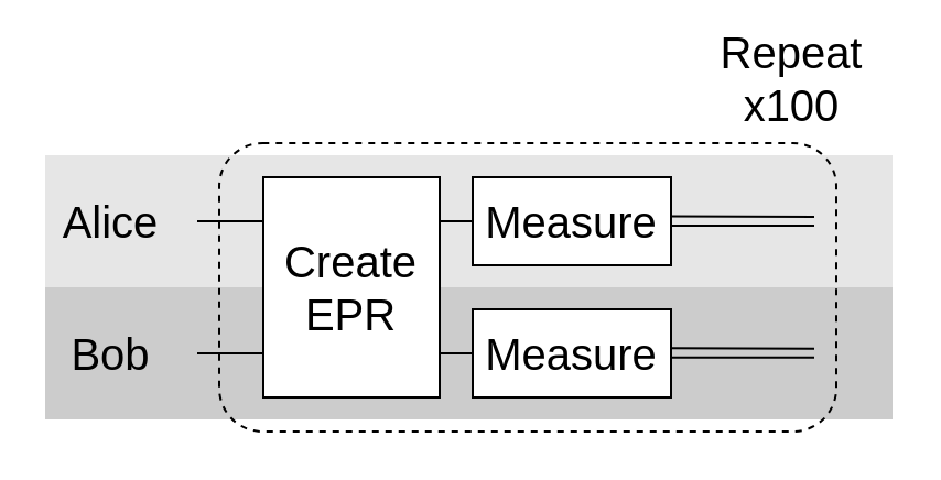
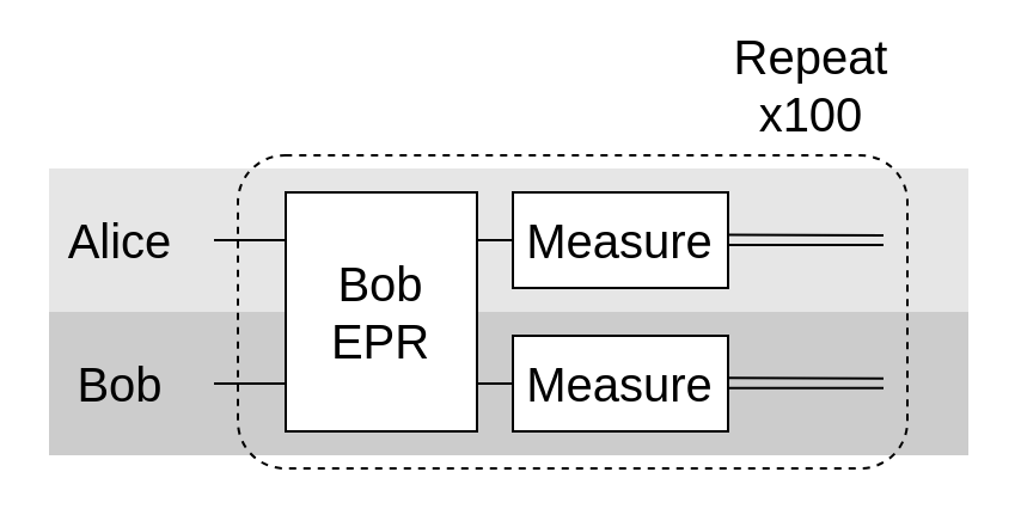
  <mxCell id="0" />
  <mxCell id="1" parent="0" />
  <mxCell id="2" value="" style="rounded=0;whiteSpace=wrap;html=1;fontSize=18;dashed=1;fillColor=#CCCCCC;strokeColor=none;" vertex="1" parent="1"><mxGeometry x="20" y="130" width="384.5" height="60" as="geometry" /></mxCell>
  <mxCell id="3" value="" style="rounded=0;whiteSpace=wrap;html=1;fontSize=18;dashed=1;fillColor=#E6E6E6;strokeColor=none;" vertex="1" parent="1"><mxGeometry x="20" y="70" width="384.5" height="60" as="geometry" /></mxCell>
  <mxCell id="4" value="" style="rounded=1;whiteSpace=wrap;html=1;fontSize=20;fillColor=none;dashed=1;" parent="1" vertex="1"><mxGeometry x="99" y="64.5" width="280" height="131" as="geometry" /></mxCell>
  <mxCell id="5" value="Alice" style="text;html=1;strokeColor=none;fillColor=none;align=center;verticalAlign=middle;whiteSpace=wrap;rounded=0;fontSize=20;" parent="1" vertex="1"><mxGeometry x="20" y="85" width="60" height="30" as="geometry" /></mxCell>
  <mxCell id="6" value="Bob" style="text;html=1;strokeColor=none;fillColor=none;align=center;verticalAlign=middle;whiteSpace=wrap;rounded=0;fontSize=20;" parent="1" vertex="1"><mxGeometry x="20" y="145" width="60" height="30" as="geometry" /></mxCell>
  <mxCell id="7" value="" style="endArrow=none;html=1;fontSize=20;entryX=0;entryY=0.5;entryDx=0;entryDy=0;" parent="1" target="11" edge="1"><mxGeometry width="50" height="50" relative="1" as="geometry"><mxPoint x="89" y="100" as="sourcePoint" /><mxPoint x="539" y="100" as="targetPoint" /></mxGeometry></mxCell>
  <mxCell id="8" value="" style="endArrow=none;html=1;fontSize=20;entryX=0;entryY=0.5;entryDx=0;entryDy=0;" parent="1" edge="1"><mxGeometry width="50" height="50" relative="1" as="geometry"><mxPoint x="89" y="160" as="sourcePoint" /><mxPoint x="214" y="160" as="targetPoint" /></mxGeometry></mxCell>
- <mxCell id="9" value="Create&lt;br&gt;EPR" style="rounded=0;whiteSpace=wrap;html=1;fontSize=20;" parent="1" vertex="1"><mxGeometry x="119" y="80" width="80" height="100" as="geometry" /></mxCell>
- <mxCell id="10" value="Repeat x100" style="text;html=1;strokeColor=none;fillColor=none;align=center;verticalAlign=middle;whiteSpace=wrap;rounded=0;dashed=1;fontSize=20;" parent="1" vertex="1"><mxGeometry x="329" y="20" width="60" height="30" as="geometry" /></mxCell>
+ <mxCell id="9" value="Bob&lt;br&gt;EPR" style="rounded=0;whiteSpace=wrap;html=1;fontSize=20;" parent="1" vertex="1"><mxGeometry x="119" y="80" width="80" height="100" as="geometry" /></mxCell>
+ <mxCell id="10" value="Repeat x100" style="text;html=1;strokeColor=none;fillColor=none;align=center;verticalAlign=middle;whiteSpace=wrap;rounded=0;dashed=1;fontSize=20;" parent="1" vertex="1"><mxGeometry x="309" y="20" width="60" height="30" as="geometry" /></mxCell>
  <mxCell id="11" value="Measure" style="rounded=0;whiteSpace=wrap;html=1;fontSize=20;fillColor=default;" parent="1" vertex="1"><mxGeometry x="214" y="80" width="90" height="40" as="geometry" /></mxCell>
  <mxCell id="12" value="" style="endArrow=none;html=1;fontSize=20;exitX=1;exitY=0.5;exitDx=0;exitDy=0;" parent="1" edge="1"><mxGeometry width="50" height="50" relative="1" as="geometry"><mxPoint x="304" y="102" as="sourcePoint" /><mxPoint x="369" y="102" as="targetPoint" /></mxGeometry></mxCell>
  <mxCell id="13" value="" style="endArrow=none;html=1;fontSize=20;exitX=1;exitY=0.5;exitDx=0;exitDy=0;" parent="1" edge="1"><mxGeometry width="50" height="50" relative="1" as="geometry"><mxPoint x="304" y="97.76" as="sourcePoint" /><mxPoint x="369" y="98" as="targetPoint" /></mxGeometry></mxCell>
  <mxCell id="14" value="Measure" style="rounded=0;whiteSpace=wrap;html=1;fontSize=20;fillColor=default;" parent="1" vertex="1"><mxGeometry x="214" y="140" width="90" height="40" as="geometry" /></mxCell>
  <mxCell id="15" value="" style="endArrow=none;html=1;fontSize=20;exitX=1;exitY=0.5;exitDx=0;exitDy=0;" parent="1" edge="1"><mxGeometry width="50" height="50" relative="1" as="geometry"><mxPoint x="304" y="161.83" as="sourcePoint" /><mxPoint x="369" y="161.83" as="targetPoint" /></mxGeometry></mxCell>
  <mxCell id="16" value="" style="endArrow=none;html=1;fontSize=20;exitX=1;exitY=0.5;exitDx=0;exitDy=0;" parent="1" edge="1"><mxGeometry width="50" height="50" relative="1" as="geometry"><mxPoint x="304" y="157.59" as="sourcePoint" /><mxPoint x="369" y="157.83" as="targetPoint" /></mxGeometry></mxCell>
